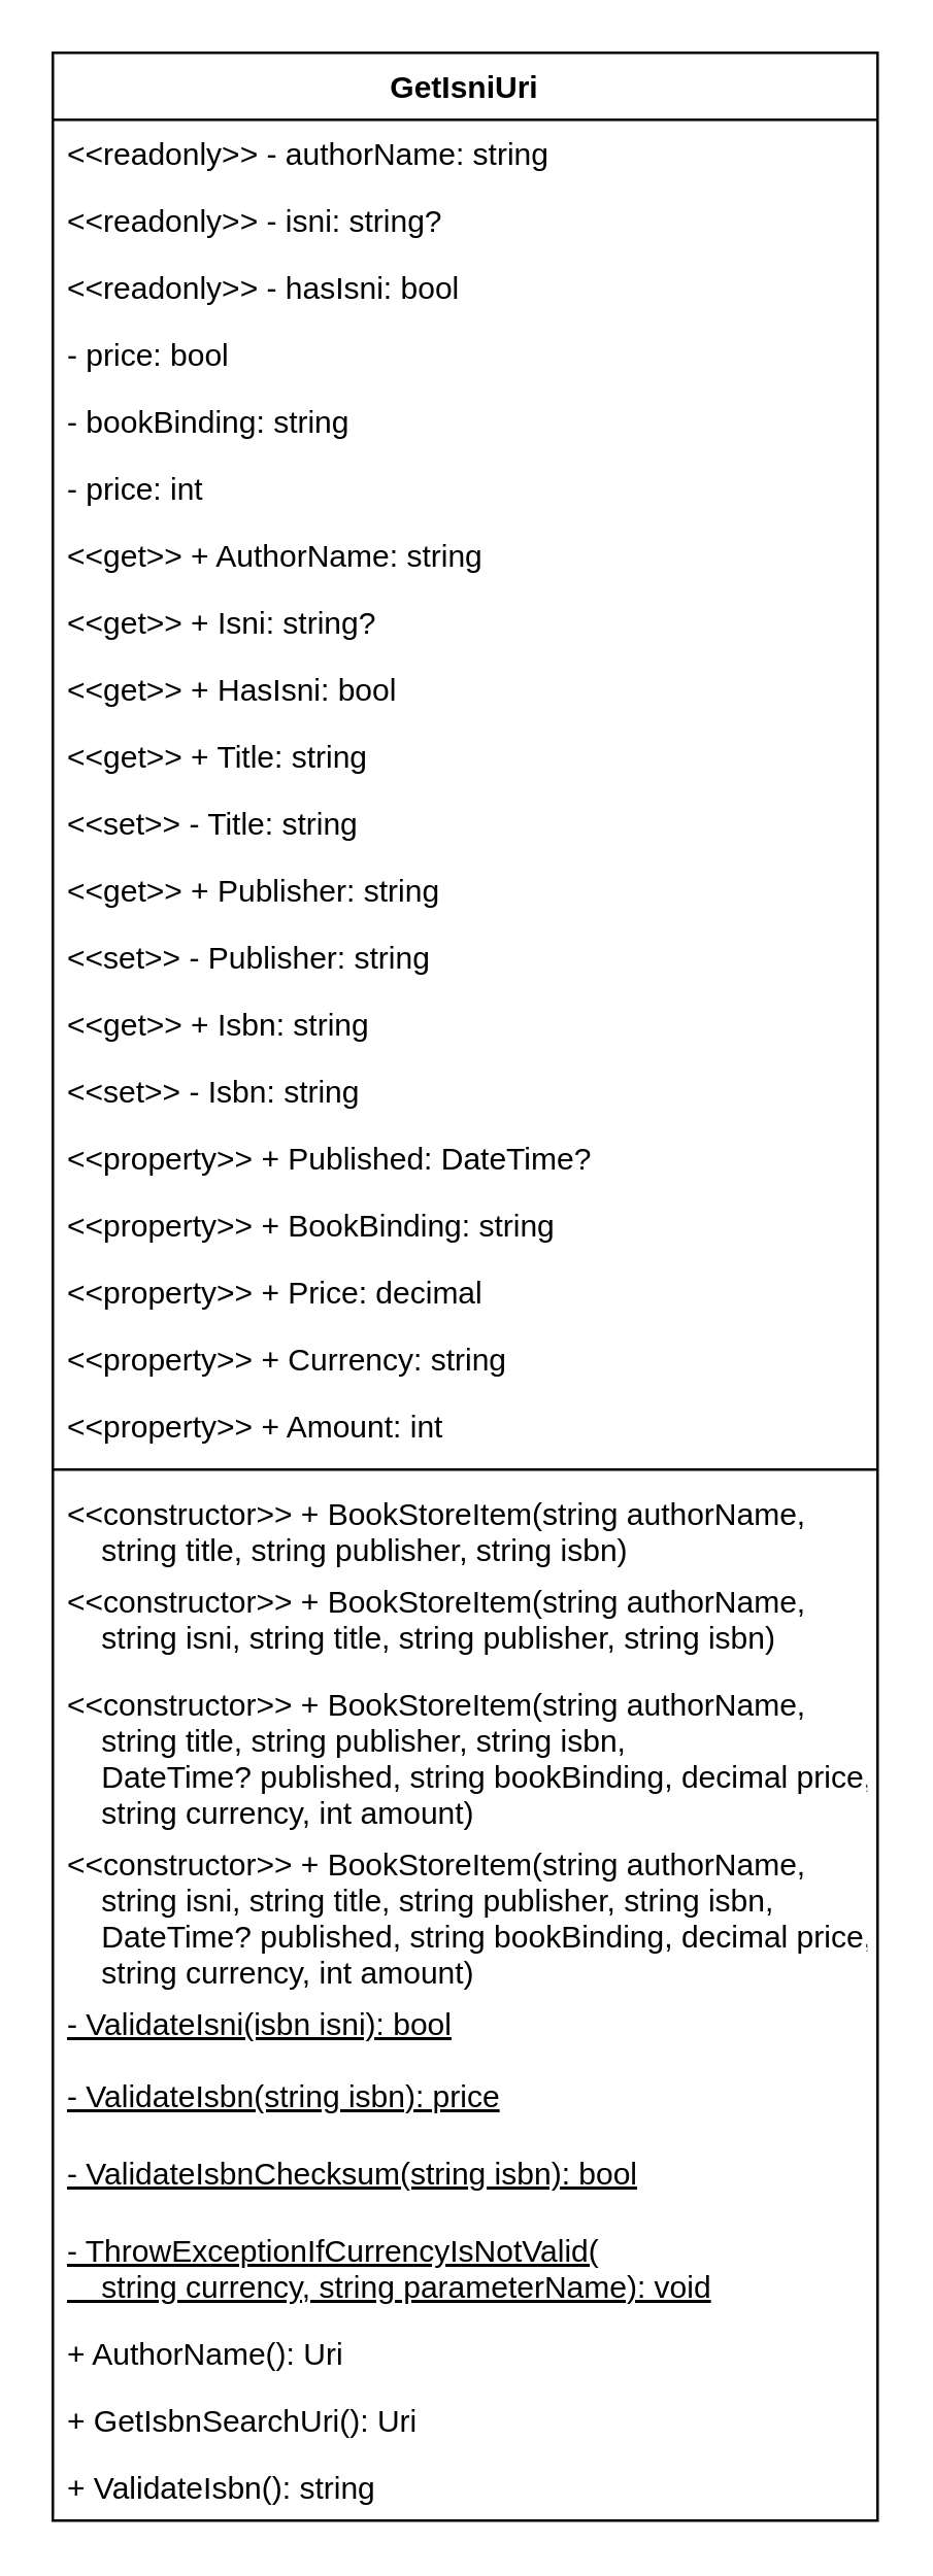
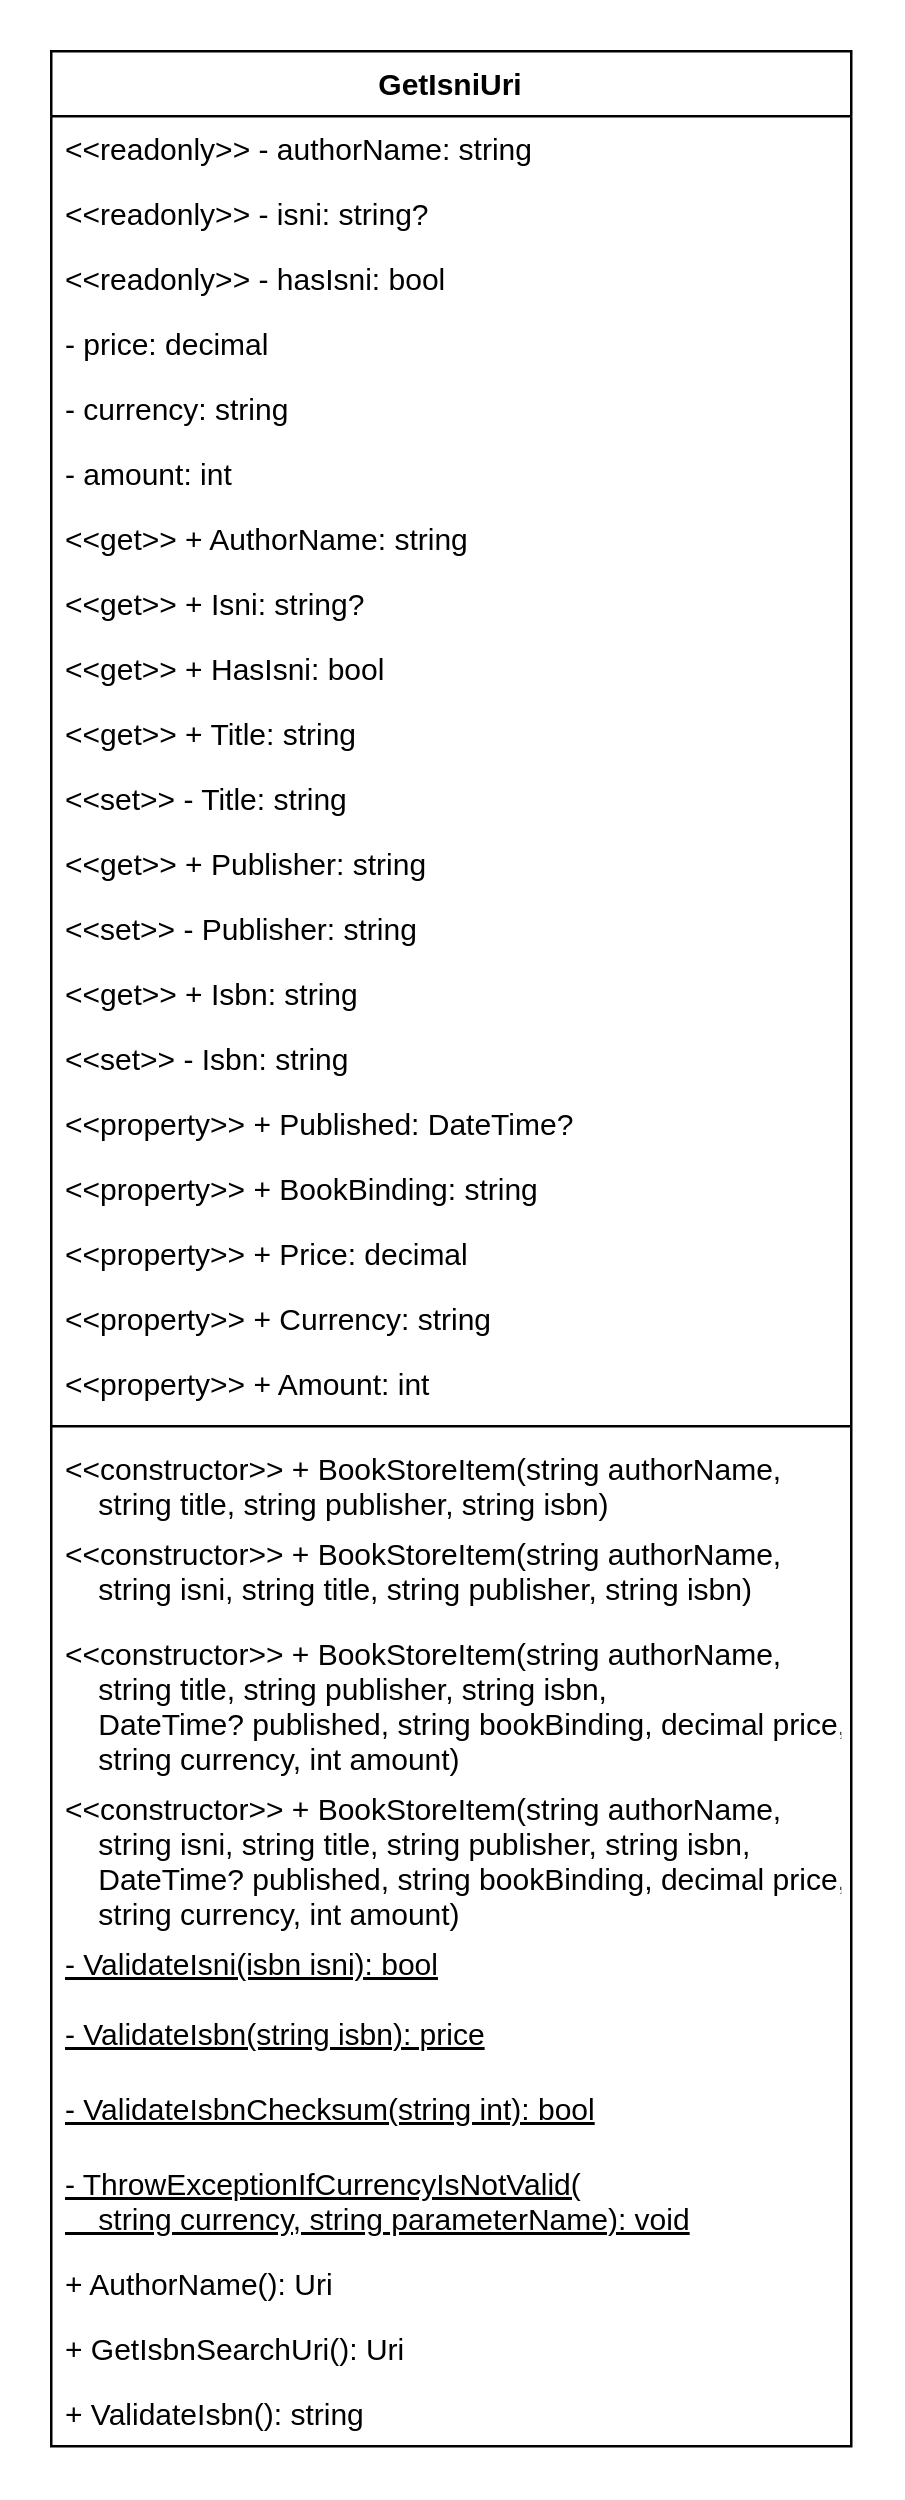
  <mxCell id="0" />
  <mxCell id="1" parent="0" />
  <mxCell id="2" value="GetIsniUri" style="swimlane;fontStyle=1;align=center;verticalAlign=top;childLayout=stackLayout;horizontal=1;startSize=26;horizontalStack=0;resizeParent=1;resizeParentMax=0;resizeLast=0;collapsible=1;marginBottom=0;" vertex="1" parent="1"><mxGeometry x="20" y="20" width="320" height="958" as="geometry" /></mxCell>
  <mxCell id="3" value="&lt;&lt;readonly&gt;&gt; - authorName: string" style="text;strokeColor=none;fillColor=none;align=left;verticalAlign=top;spacingLeft=4;spacingRight=4;overflow=hidden;rotatable=0;points=[[0,0.5],[1,0.5]];portConstraint=eastwest;" vertex="1" parent="2"><mxGeometry y="26" width="320" height="26" as="geometry" /></mxCell>
  <mxCell id="4" value="&lt;&lt;readonly&gt;&gt; - isni: string?" style="text;strokeColor=none;fillColor=none;align=left;verticalAlign=top;spacingLeft=4;spacingRight=4;overflow=hidden;rotatable=0;points=[[0,0.5],[1,0.5]];portConstraint=eastwest;" vertex="1" parent="2"><mxGeometry y="52" width="320" height="26" as="geometry" /></mxCell>
  <mxCell id="5" value="&lt;&lt;readonly&gt;&gt; - hasIsni: bool" style="text;strokeColor=none;fillColor=none;align=left;verticalAlign=top;spacingLeft=4;spacingRight=4;overflow=hidden;rotatable=0;points=[[0,0.5],[1,0.5]];portConstraint=eastwest;" vertex="1" parent="2"><mxGeometry y="78" width="320" height="26" as="geometry" /></mxCell>
- <mxCell id="6" value="- price: bool" style="text;strokeColor=none;fillColor=none;align=left;verticalAlign=top;spacingLeft=4;spacingRight=4;overflow=hidden;rotatable=0;points=[[0,0.5],[1,0.5]];portConstraint=eastwest;" vertex="1" parent="2"><mxGeometry y="104" width="320" height="26" as="geometry" /></mxCell>
- <mxCell id="7" value="- bookBinding: string" style="text;strokeColor=none;fillColor=none;align=left;verticalAlign=top;spacingLeft=4;spacingRight=4;overflow=hidden;rotatable=0;points=[[0,0.5],[1,0.5]];portConstraint=eastwest;" vertex="1" parent="2"><mxGeometry y="130" width="320" height="26" as="geometry" /></mxCell>
- <mxCell id="8" value="- price: int" style="text;strokeColor=none;fillColor=none;align=left;verticalAlign=top;spacingLeft=4;spacingRight=4;overflow=hidden;rotatable=0;points=[[0,0.5],[1,0.5]];portConstraint=eastwest;" vertex="1" parent="2"><mxGeometry y="156" width="320" height="26" as="geometry" /></mxCell>
+ <mxCell id="6" value="- price: decimal" style="text;strokeColor=none;fillColor=none;align=left;verticalAlign=top;spacingLeft=4;spacingRight=4;overflow=hidden;rotatable=0;points=[[0,0.5],[1,0.5]];portConstraint=eastwest;" vertex="1" parent="2"><mxGeometry y="104" width="320" height="26" as="geometry" /></mxCell>
+ <mxCell id="7" value="- currency: string" style="text;strokeColor=none;fillColor=none;align=left;verticalAlign=top;spacingLeft=4;spacingRight=4;overflow=hidden;rotatable=0;points=[[0,0.5],[1,0.5]];portConstraint=eastwest;" vertex="1" parent="2"><mxGeometry y="130" width="320" height="26" as="geometry" /></mxCell>
+ <mxCell id="8" value="- amount: int" style="text;strokeColor=none;fillColor=none;align=left;verticalAlign=top;spacingLeft=4;spacingRight=4;overflow=hidden;rotatable=0;points=[[0,0.5],[1,0.5]];portConstraint=eastwest;" vertex="1" parent="2"><mxGeometry y="156" width="320" height="26" as="geometry" /></mxCell>
  <mxCell id="9" value="&lt;&lt;get&gt;&gt; + AuthorName: string" style="text;strokeColor=none;fillColor=none;align=left;verticalAlign=top;spacingLeft=4;spacingRight=4;overflow=hidden;rotatable=0;points=[[0,0.5],[1,0.5]];portConstraint=eastwest;" vertex="1" parent="2"><mxGeometry y="182" width="320" height="26" as="geometry" /></mxCell>
  <mxCell id="10" value="&lt;&lt;get&gt;&gt; + Isni: string?" style="text;strokeColor=none;fillColor=none;align=left;verticalAlign=top;spacingLeft=4;spacingRight=4;overflow=hidden;rotatable=0;points=[[0,0.5],[1,0.5]];portConstraint=eastwest;" vertex="1" parent="2"><mxGeometry y="208" width="320" height="26" as="geometry" /></mxCell>
  <mxCell id="11" value="&lt;&lt;get&gt;&gt; + HasIsni: bool" style="text;strokeColor=none;fillColor=none;align=left;verticalAlign=top;spacingLeft=4;spacingRight=4;overflow=hidden;rotatable=0;points=[[0,0.5],[1,0.5]];portConstraint=eastwest;" vertex="1" parent="2"><mxGeometry y="234" width="320" height="26" as="geometry" /></mxCell>
  <mxCell id="12" value="&lt;&lt;get&gt;&gt; + Title: string" style="text;strokeColor=none;fillColor=none;align=left;verticalAlign=top;spacingLeft=4;spacingRight=4;overflow=hidden;rotatable=0;points=[[0,0.5],[1,0.5]];portConstraint=eastwest;" vertex="1" parent="2"><mxGeometry y="260" width="320" height="26" as="geometry" /></mxCell>
  <mxCell id="13" value="&lt;&lt;set&gt;&gt; - Title: string" style="text;strokeColor=none;fillColor=none;align=left;verticalAlign=top;spacingLeft=4;spacingRight=4;overflow=hidden;rotatable=0;points=[[0,0.5],[1,0.5]];portConstraint=eastwest;" vertex="1" parent="2"><mxGeometry y="286" width="320" height="26" as="geometry" /></mxCell>
  <mxCell id="14" value="&lt;&lt;get&gt;&gt; + Publisher: string" style="text;strokeColor=none;fillColor=none;align=left;verticalAlign=top;spacingLeft=4;spacingRight=4;overflow=hidden;rotatable=0;points=[[0,0.5],[1,0.5]];portConstraint=eastwest;" vertex="1" parent="2"><mxGeometry y="312" width="320" height="26" as="geometry" /></mxCell>
  <mxCell id="15" value="&lt;&lt;set&gt;&gt; - Publisher: string" style="text;strokeColor=none;fillColor=none;align=left;verticalAlign=top;spacingLeft=4;spacingRight=4;overflow=hidden;rotatable=0;points=[[0,0.5],[1,0.5]];portConstraint=eastwest;" vertex="1" parent="2"><mxGeometry y="338" width="320" height="26" as="geometry" /></mxCell>
  <mxCell id="16" value="&lt;&lt;get&gt;&gt; + Isbn: string" style="text;strokeColor=none;fillColor=none;align=left;verticalAlign=top;spacingLeft=4;spacingRight=4;overflow=hidden;rotatable=0;points=[[0,0.5],[1,0.5]];portConstraint=eastwest;" vertex="1" parent="2"><mxGeometry y="364" width="320" height="26" as="geometry" /></mxCell>
  <mxCell id="17" value="&lt;&lt;set&gt;&gt; - Isbn: string" style="text;strokeColor=none;fillColor=none;align=left;verticalAlign=top;spacingLeft=4;spacingRight=4;overflow=hidden;rotatable=0;points=[[0,0.5],[1,0.5]];portConstraint=eastwest;" vertex="1" parent="2"><mxGeometry y="390" width="320" height="26" as="geometry" /></mxCell>
  <mxCell id="18" value="&lt;&lt;property&gt;&gt; + Published: DateTime?" style="text;strokeColor=none;fillColor=none;align=left;verticalAlign=top;spacingLeft=4;spacingRight=4;overflow=hidden;rotatable=0;points=[[0,0.5],[1,0.5]];portConstraint=eastwest;" vertex="1" parent="2"><mxGeometry y="416" width="320" height="26" as="geometry" /></mxCell>
  <mxCell id="19" value="&lt;&lt;property&gt;&gt; + BookBinding: string" style="text;strokeColor=none;fillColor=none;align=left;verticalAlign=top;spacingLeft=4;spacingRight=4;overflow=hidden;rotatable=0;points=[[0,0.5],[1,0.5]];portConstraint=eastwest;" vertex="1" parent="2"><mxGeometry y="442" width="320" height="26" as="geometry" /></mxCell>
  <mxCell id="20" value="&lt;&lt;property&gt;&gt; + Price: decimal" style="text;strokeColor=none;fillColor=none;align=left;verticalAlign=top;spacingLeft=4;spacingRight=4;overflow=hidden;rotatable=0;points=[[0,0.5],[1,0.5]];portConstraint=eastwest;" vertex="1" parent="2"><mxGeometry y="468" width="320" height="26" as="geometry" /></mxCell>
  <mxCell id="21" value="&lt;&lt;property&gt;&gt; + Currency: string" style="text;strokeColor=none;fillColor=none;align=left;verticalAlign=top;spacingLeft=4;spacingRight=4;overflow=hidden;rotatable=0;points=[[0,0.5],[1,0.5]];portConstraint=eastwest;" vertex="1" parent="2"><mxGeometry y="494" width="320" height="26" as="geometry" /></mxCell>
  <mxCell id="22" value="&lt;&lt;property&gt;&gt; + Amount: int" style="text;strokeColor=none;fillColor=none;align=left;verticalAlign=top;spacingLeft=4;spacingRight=4;overflow=hidden;rotatable=0;points=[[0,0.5],[1,0.5]];portConstraint=eastwest;" vertex="1" parent="2"><mxGeometry y="520" width="320" height="26" as="geometry" /></mxCell>
  <mxCell id="23" value="" style="line;strokeWidth=1;fillColor=none;align=left;verticalAlign=middle;spacingTop=-1;spacingLeft=3;spacingRight=3;rotatable=0;labelPosition=right;points=[];portConstraint=eastwest;" vertex="1" parent="2"><mxGeometry y="546" width="320" height="8" as="geometry" /></mxCell>
  <mxCell id="24" value="&lt;&lt;constructor&gt;&gt; + BookStoreItem(string authorName,&#10;    string title, string publisher, string isbn)" style="text;strokeColor=none;fillColor=none;align=left;verticalAlign=top;spacingLeft=4;spacingRight=4;overflow=hidden;rotatable=0;points=[[0,0.5],[1,0.5]];portConstraint=eastwest;" vertex="1" parent="2"><mxGeometry y="554" width="320" height="34" as="geometry" /></mxCell>
  <mxCell id="25" value="&lt;&lt;constructor&gt;&gt; + BookStoreItem(string authorName,&#10;    string isni, string title, string publisher, string isbn)" style="text;strokeColor=none;fillColor=none;align=left;verticalAlign=top;spacingLeft=4;spacingRight=4;overflow=hidden;rotatable=0;points=[[0,0.5],[1,0.5]];portConstraint=eastwest;" vertex="1" parent="2"><mxGeometry y="588" width="320" height="40" as="geometry" /></mxCell>
  <mxCell id="26" value="&lt;&lt;constructor&gt;&gt; + BookStoreItem(string authorName,&#10;    string title, string publisher, string isbn,&#10;    DateTime? published, string bookBinding, decimal price,&#10;    string currency, int amount)" style="text;strokeColor=none;fillColor=none;align=left;verticalAlign=top;spacingLeft=4;spacingRight=4;overflow=hidden;rotatable=0;points=[[0,0.5],[1,0.5]];portConstraint=eastwest;" vertex="1" parent="2"><mxGeometry y="628" width="320" height="62" as="geometry" /></mxCell>
  <mxCell id="27" value="&lt;&lt;constructor&gt;&gt; + BookStoreItem(string authorName,&#10;    string isni, string title, string publisher, string isbn,&#10;    DateTime? published, string bookBinding, decimal price,&#10;    string currency, int amount)" style="text;strokeColor=none;fillColor=none;align=left;verticalAlign=top;spacingLeft=4;spacingRight=4;overflow=hidden;rotatable=0;points=[[0,0.5],[1,0.5]];portConstraint=eastwest;" vertex="1" parent="2"><mxGeometry y="690" width="320" height="62" as="geometry" /></mxCell>
  <mxCell id="28" value="- ValidateIsni(isbn isni): bool" style="text;strokeColor=none;fillColor=none;align=left;verticalAlign=top;spacingLeft=4;spacingRight=4;overflow=hidden;rotatable=0;points=[[0,0.5],[1,0.5]];portConstraint=eastwest;fontStyle=4" vertex="1" parent="2"><mxGeometry y="752" width="320" height="28" as="geometry" /></mxCell>
  <mxCell id="29" value="- ValidateIsbn(string isbn): price" style="text;strokeColor=none;fillColor=none;align=left;verticalAlign=top;spacingLeft=4;spacingRight=4;overflow=hidden;rotatable=0;points=[[0,0.5],[1,0.5]];portConstraint=eastwest;fontStyle=4" vertex="1" parent="2"><mxGeometry y="780" width="320" height="30" as="geometry" /></mxCell>
- <mxCell id="30" value="- ValidateIsbnChecksum(string isbn): bool" style="text;strokeColor=none;fillColor=none;align=left;verticalAlign=top;spacingLeft=4;spacingRight=4;overflow=hidden;rotatable=0;points=[[0,0.5],[1,0.5]];portConstraint=eastwest;fontStyle=4" vertex="1" parent="2"><mxGeometry y="810" width="320" height="30" as="geometry" /></mxCell>
+ <mxCell id="30" value="- ValidateIsbnChecksum(string int): bool" style="text;strokeColor=none;fillColor=none;align=left;verticalAlign=top;spacingLeft=4;spacingRight=4;overflow=hidden;rotatable=0;points=[[0,0.5],[1,0.5]];portConstraint=eastwest;fontStyle=4" vertex="1" parent="2"><mxGeometry y="810" width="320" height="30" as="geometry" /></mxCell>
  <mxCell id="31" value="- ThrowExceptionIfCurrencyIsNotValid(&#10;    string currency, string parameterName): void" style="text;strokeColor=none;fillColor=none;align=left;verticalAlign=top;spacingLeft=4;spacingRight=4;overflow=hidden;rotatable=0;points=[[0,0.5],[1,0.5]];portConstraint=eastwest;fontStyle=4" vertex="1" parent="2"><mxGeometry y="840" width="320" height="40" as="geometry" /></mxCell>
  <mxCell id="32" value="+ AuthorName(): Uri" style="text;strokeColor=none;fillColor=none;align=left;verticalAlign=top;spacingLeft=4;spacingRight=4;overflow=hidden;rotatable=0;points=[[0,0.5],[1,0.5]];portConstraint=eastwest;" vertex="1" parent="2"><mxGeometry y="880" width="320" height="26" as="geometry" /></mxCell>
  <mxCell id="33" value="+ GetIsbnSearchUri(): Uri" style="text;strokeColor=none;fillColor=none;align=left;verticalAlign=top;spacingLeft=4;spacingRight=4;overflow=hidden;rotatable=0;points=[[0,0.5],[1,0.5]];portConstraint=eastwest;" vertex="1" parent="2"><mxGeometry y="906" width="320" height="26" as="geometry" /></mxCell>
  <mxCell id="34" value="+ ValidateIsbn(): string" style="text;strokeColor=none;fillColor=none;align=left;verticalAlign=top;spacingLeft=4;spacingRight=4;overflow=hidden;rotatable=0;points=[[0,0.5],[1,0.5]];portConstraint=eastwest;" vertex="1" parent="2"><mxGeometry y="932" width="320" height="26" as="geometry" /></mxCell>
